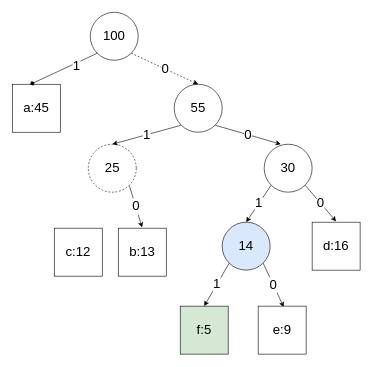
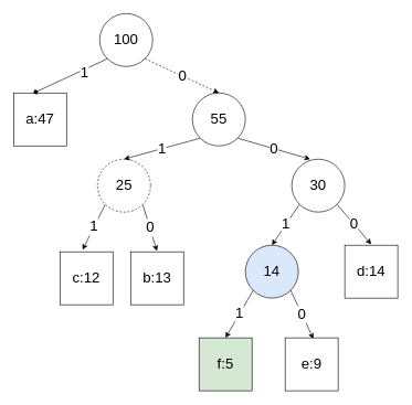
  <mxCell id="0" />
  <mxCell id="1" parent="0" />
  <mxCell id="2" value="0" style="edgeStyle=none;html=1;exitX=1;exitY=1;exitDx=0;exitDy=0;entryX=0.496;entryY=-0.015;entryDx=0;entryDy=0;entryPerimeter=0;fontFamily=Helvetica;fontSize=22;fontColor=default;" edge="1" parent="1" source="4" target="11"><mxGeometry relative="1" as="geometry" /></mxCell>
+ <mxCell id="3" value="1" style="edgeStyle=none;html=1;exitX=0;exitY=1;exitDx=0;exitDy=0;entryX=0.427;entryY=-0.038;entryDx=0;entryDy=0;entryPerimeter=0;fontFamily=Helvetica;fontSize=22;fontColor=default;" edge="1" parent="1" source="4" target="10"><mxGeometry relative="1" as="geometry" /></mxCell>
  <mxCell id="4" value="&lt;font style=&quot;font-size: 22px&quot;&gt;25&lt;/font&gt;" style="ellipse;whiteSpace=wrap;html=1;aspect=fixed;dashed=1;" parent="1" vertex="1"><mxGeometry x="146.72" y="240" width="80" height="80" as="geometry" /></mxCell>
  <mxCell id="5" value="1" style="edgeStyle=none;html=1;exitX=0;exitY=1;exitDx=0;exitDy=0;entryX=0.5;entryY=0;entryDx=0;entryDy=0;fontFamily=Helvetica;fontSize=22;fontColor=default;" edge="1" parent="1" source="7" target="8"><mxGeometry relative="1" as="geometry" /></mxCell>
  <mxCell id="6" value="0" style="edgeStyle=none;html=1;exitX=1;exitY=1;exitDx=0;exitDy=0;entryX=0.533;entryY=0.02;entryDx=0;entryDy=0;entryPerimeter=0;fontFamily=Helvetica;fontSize=22;fontColor=default;" edge="1" parent="1" source="7" target="9"><mxGeometry relative="1" as="geometry" /></mxCell>
  <mxCell id="7" value="&lt;font style=&quot;font-size: 22px&quot;&gt;14&lt;/font&gt;" style="ellipse;whiteSpace=wrap;html=1;aspect=fixed;fillColor=#dae8fc;" parent="1" vertex="1"><mxGeometry x="370" y="370" width="80" height="80" as="geometry" /></mxCell>
  <mxCell id="8" value="&lt;font style=&quot;font-size: 22px&quot;&gt;f:5&lt;/font&gt;" style="whiteSpace=wrap;html=1;aspect=fixed;fillColor=#d5e8d4;" parent="1" vertex="1"><mxGeometry x="300" y="510" width="80" height="80" as="geometry" /></mxCell>
  <mxCell id="9" value="&lt;font style=&quot;font-size: 22px&quot;&gt;e:9&lt;/font&gt;" style=";whiteSpace=wrap;html=1;aspect=fixed;snapToPoint=1;autosize=0;fontSize=12;fontFamily=Helvetica;align=center;verticalAlign=middle;fillColor=default;strokeColor=default;fontColor=default;" parent="1" vertex="1"><mxGeometry x="430" y="510" width="80" height="80" as="geometry" /></mxCell>
  <mxCell id="10" value="c:12" style=";whiteSpace=wrap;html=1;aspect=fixed;fontFamily=Helvetica;fontSize=22;fontColor=default;strokeColor=default;fillColor=default;" parent="1" vertex="1"><mxGeometry x="90" y="380" width="80" height="80" as="geometry" /></mxCell>
  <mxCell id="11" value="b:13" style=";whiteSpace=wrap;html=1;aspect=fixed;fontFamily=Helvetica;fontSize=22;fontColor=default;strokeColor=default;fillColor=default;" parent="1" vertex="1"><mxGeometry x="196.72" y="380" width="80" height="80" as="geometry" /></mxCell>
- <mxCell id="12" value="d:16" style=";whiteSpace=wrap;html=1;aspect=fixed;fontFamily=Helvetica;fontSize=22;fontColor=default;strokeColor=default;fillColor=default;" vertex="1" parent="1"><mxGeometry x="520" y="370" width="80" height="80" as="geometry" /></mxCell>
+ <mxCell id="12" value="d:14" style=";whiteSpace=wrap;html=1;aspect=fixed;fontFamily=Helvetica;fontSize=22;fontColor=default;strokeColor=default;fillColor=default;" vertex="1" parent="1"><mxGeometry x="520" y="370" width="80" height="80" as="geometry" /></mxCell>
  <mxCell id="13" value="1" style="edgeStyle=none;html=1;exitX=0;exitY=1;exitDx=0;exitDy=0;entryX=0.5;entryY=0;entryDx=0;entryDy=0;fontFamily=Helvetica;fontSize=22;fontColor=default;" edge="1" parent="1" source="15" target="7"><mxGeometry relative="1" as="geometry" /></mxCell>
  <mxCell id="14" value="0" style="edgeStyle=none;html=1;exitX=1;exitY=1;exitDx=0;exitDy=0;entryX=0.5;entryY=-0.016;entryDx=0;entryDy=0;entryPerimeter=0;fontFamily=Helvetica;fontSize=22;fontColor=default;" edge="1" parent="1" source="15" target="12"><mxGeometry relative="1" as="geometry" /></mxCell>
  <mxCell id="15" value="&lt;font style=&quot;font-size: 22px&quot;&gt;30&lt;/font&gt;" style="ellipse;whiteSpace=wrap;html=1;aspect=fixed;" vertex="1" parent="1"><mxGeometry x="440" y="240" width="80" height="80" as="geometry" /></mxCell>
  <mxCell id="16" value="1" style="edgeStyle=none;html=1;exitX=0;exitY=1;exitDx=0;exitDy=0;entryX=0.5;entryY=0;entryDx=0;entryDy=0;fontFamily=Helvetica;fontSize=22;fontColor=default;" edge="1" parent="1" source="18" target="4"><mxGeometry relative="1" as="geometry" /></mxCell>
  <mxCell id="17" value="0" style="edgeStyle=none;html=1;exitX=1;exitY=1;exitDx=0;exitDy=0;entryX=0.348;entryY=0;entryDx=0;entryDy=0;entryPerimeter=0;fontFamily=Helvetica;fontSize=22;fontColor=default;" edge="1" parent="1" source="18" target="15"><mxGeometry relative="1" as="geometry" /></mxCell>
  <mxCell id="18" value="55" style="ellipse;whiteSpace=wrap;html=1;aspect=fixed;fontFamily=Helvetica;fontSize=22;fontColor=default;strokeColor=default;fillColor=default;" vertex="1" parent="1"><mxGeometry x="290" y="140" width="80" height="80" as="geometry" /></mxCell>
- <mxCell id="19" value="a:45" style="whiteSpace=wrap;html=1;aspect=fixed;fontFamily=Helvetica;fontSize=22;fontColor=default;strokeColor=default;fillColor=default;" vertex="1" parent="1"><mxGeometry x="20" y="140" width="80" height="80" as="geometry" /></mxCell>
+ <mxCell id="19" value="a:47" style="whiteSpace=wrap;html=1;aspect=fixed;fontFamily=Helvetica;fontSize=22;fontColor=default;strokeColor=default;fillColor=default;" vertex="1" parent="1"><mxGeometry x="20" y="140" width="80" height="80" as="geometry" /></mxCell>
  <mxCell id="20" style="edgeStyle=none;html=1;exitX=0;exitY=1;exitDx=0;exitDy=0;entryX=0.372;entryY=0.003;entryDx=0;entryDy=0;entryPerimeter=0;fontFamily=Helvetica;fontSize=22;fontColor=default;endArrow=diamond;" edge="1" parent="1" source="23" target="19"><mxGeometry relative="1" as="geometry" /></mxCell>
  <mxCell id="21" value="1" style="edgeLabel;html=1;align=center;verticalAlign=middle;resizable=0;points=[];fontSize=22;fontFamily=Helvetica;fontColor=default;" vertex="1" connectable="0" parent="20"><mxGeometry x="-0.329" y="4" relative="1" as="geometry"><mxPoint as="offset" /></mxGeometry></mxCell>
  <mxCell id="22" value="0" style="edgeStyle=none;html=1;exitX=1;exitY=1;exitDx=0;exitDy=0;entryX=0.5;entryY=0;entryDx=0;entryDy=0;fontFamily=Helvetica;fontSize=22;fontColor=default;dashed=1;" edge="1" parent="1" source="23" target="18"><mxGeometry relative="1" as="geometry" /></mxCell>
  <mxCell id="23" value="100" style="ellipse;whiteSpace=wrap;html=1;aspect=fixed;fontFamily=Helvetica;fontSize=22;fontColor=default;strokeColor=default;fillColor=default;" vertex="1" parent="1"><mxGeometry x="150" y="20" width="80" height="80" as="geometry" /></mxCell>
